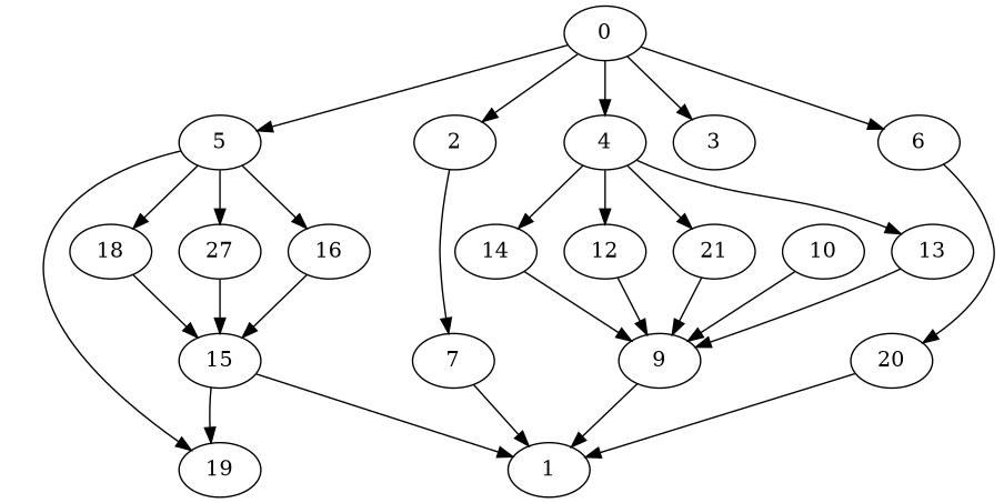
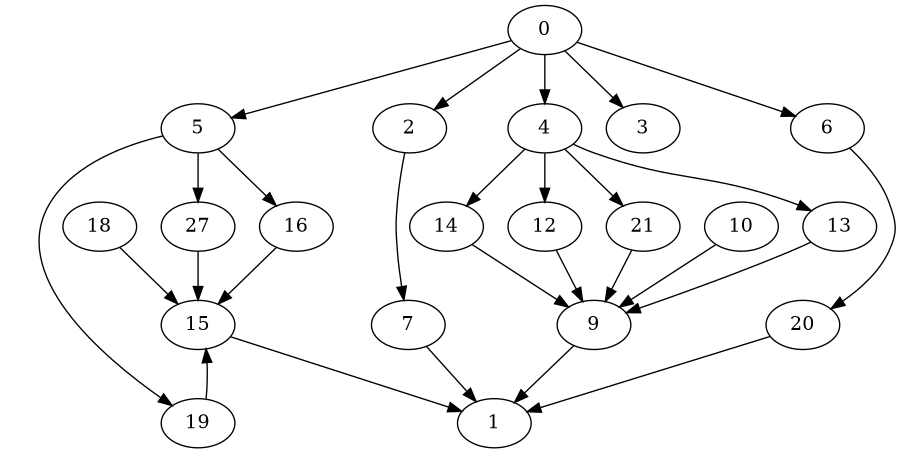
  digraph {
    node [Weight=6]
    edge [Weight=28]
    0
    4
    5 [Weight=2]
    6 [Weight=8]
    3 [Weight=4]
    2
    14 [Weight=10]
    12 [Weight=2]
    n9 [Weight=9 label=21]
    13 [Weight=3]
    18 [Weight=8]
    n12 [label=27]
    16 [Weight=5]
    19 [Weight=10]
    20 [Weight=5]
    7 [Weight=9]
    9 [Weight=4]
    10 [Weight=3]
    15 [Weight=4]
    1 [Weight=4]
    0 -> 4
    0 -> 5 [Weight=21]
    0 -> 6 [Weight=34]
    0 -> 3 [Weight=41]
    0 -> 2 [Weight=41]
    4 -> 14
    4 -> 12 [Weight=69]
    4 -> n9 [Weight=69]
    4 -> 13
-   5 -> 18 [Weight=55]
    5 -> n12 [Weight=69]
    5 -> 16 [Weight=34]
    5 -> 19 [Weight=21]
    6 -> 20 [Weight=41]
    2 -> 7 [Weight=14]
    14 -> 9 [Weight=69]
    12 -> 9
    n9 -> 9 [Weight=14]
    13 -> 9 [Weight=14]
    18 -> 15 [Weight=48]
    n12 -> 15 [Weight=48]
    16 -> 15 [Weight=48]
-   15 -> 19 [Weight=21]
+   19 -> 15 [Weight=21]
    20 -> 1 [Weight=69]
    7 -> 1
    9 -> 1 [Weight=34]
    10 -> 9 [Weight=21]
    15 -> 1 [Weight=21]
  }
